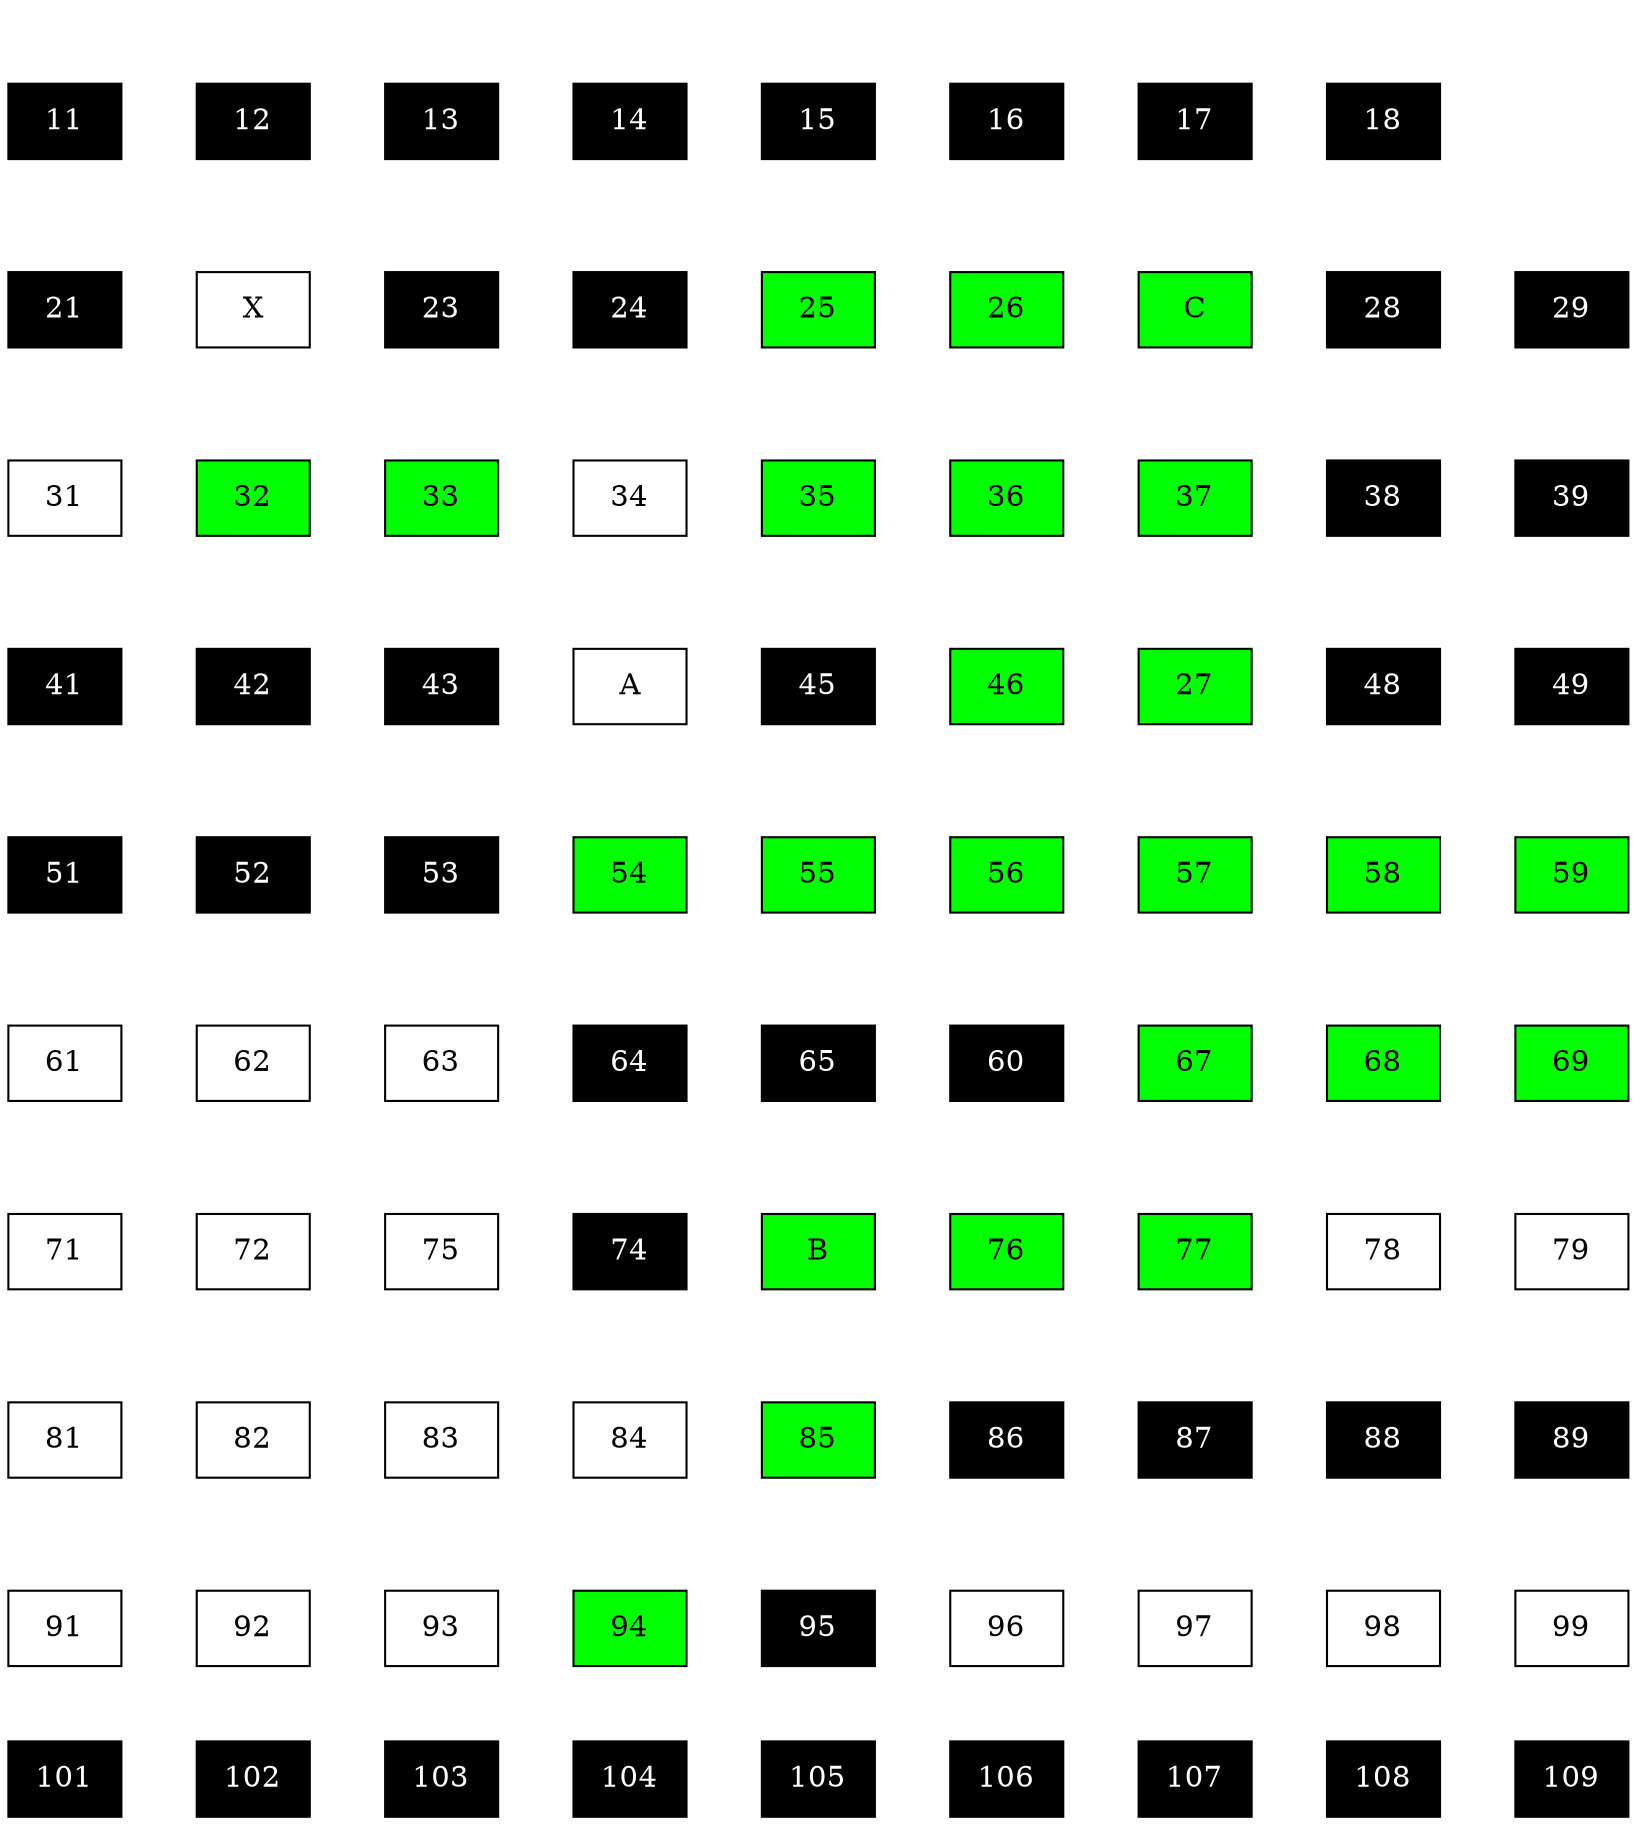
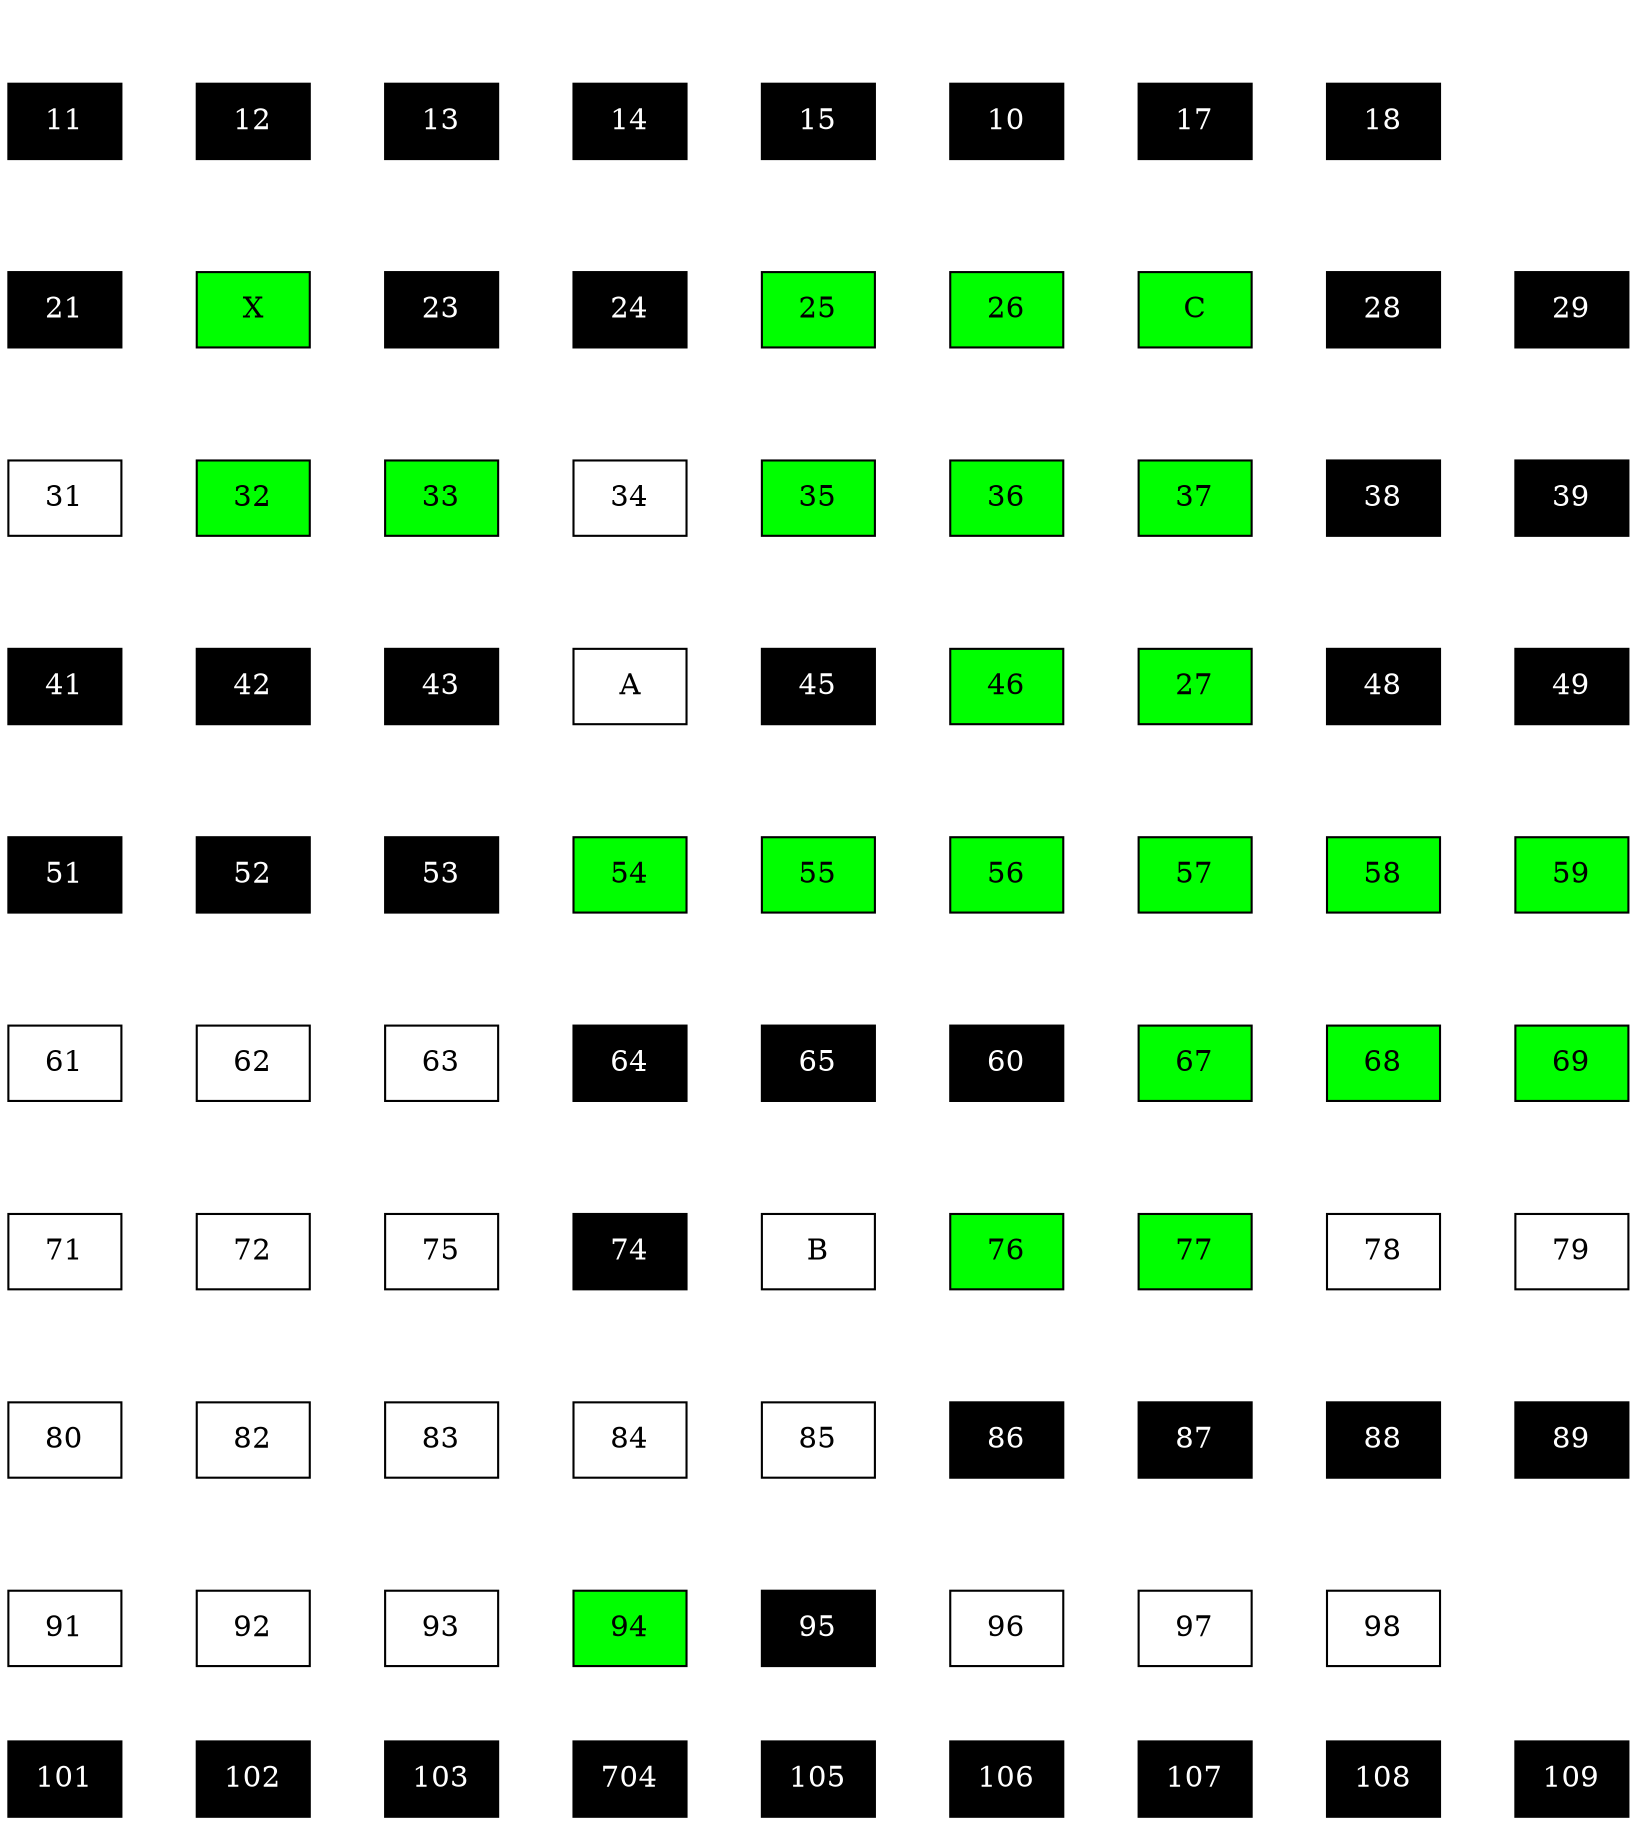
  digraph {
    rankdir=LR
    node [fillcolor=black shape=box style=filled]
    edge [style=invis]
    109 [fontcolor=white]
    108 [fontcolor=white]
    107 [fontcolor=white]
    106 [fontcolor=white]
    105 [fontcolor=white]
-   104 [fontcolor=white]
+   104 [fontcolor=white label=704]
    103 [fontcolor=white]
    102 [fontcolor=white]
    101 [fontcolor=white]
-   99 [fillcolor=white]
    98 [fillcolor=white]
    97 [fillcolor=white]
    96 [fillcolor=white]
    95 [fontcolor=white]
    94 [fillcolor=green]
    93 [fillcolor=white]
    92 [fillcolor=white]
    91 [fillcolor=white]
    89 [fontcolor=white]
    88 [fontcolor=white]
    87 [fontcolor=white]
    86 [fontcolor=white]
-   85 [fillcolor=green]
+   85 [fillcolor=white]
    84 [fillcolor=white]
    83 [fillcolor=white]
    82 [fillcolor=white]
-   81 [fillcolor=white]
+   81 [fillcolor=white label=80]
    79 [fillcolor=white]
    78 [fillcolor=white]
    77 [fillcolor=green]
    76 [fillcolor=green]
-   n32 [fillcolor=green label=" B "]
+   n32 [fillcolor=white label=" B "]
    74 [fontcolor=white]
    n34 [fillcolor=white label=75]
    72 [fillcolor=white]
    71 [fillcolor=white]
    69 [fillcolor=green]
    68 [fillcolor=green]
    67 [fillcolor=green]
    n40 [fontcolor=white label=60]
    65 [fontcolor=white]
    64 [fontcolor=white]
    63 [fillcolor=white]
    62 [fillcolor=white]
    61 [fillcolor=white]
    59 [fillcolor=green]
    58 [fillcolor=green]
    57 [fillcolor=green]
    56 [fillcolor=green]
    55 [fillcolor=green]
    54 [fillcolor=green]
    53 [fontcolor=white]
    52 [fontcolor=white]
    51 [fontcolor=white]
    49 [fontcolor=white]
    48 [fontcolor=white]
    n57 [fillcolor=green label=27]
    46 [fillcolor=green]
    45 [fontcolor=white]
    n60 [fillcolor=white label=" A "]
    43 [fontcolor=white]
    42 [fontcolor=white]
    41 [fontcolor=white]
    39 [fontcolor=white]
    38 [fontcolor=white]
    37 [fillcolor=green]
    36 [fillcolor=green]
    35 [fillcolor=green]
    34 [fillcolor=white]
    33 [fillcolor=green]
    32 [fillcolor=green]
    31 [fillcolor=white]
    29 [fontcolor=white]
    28 [fontcolor=white]
    n75 [fillcolor=green label=" C "]
    26 [fillcolor=green]
    25 [fillcolor=green]
    24 [fontcolor=white]
    23 [fontcolor=white]
-   n80 [fillcolor=white label=X]
+   n80 [fillcolor=green label=X]
    21 [fontcolor=white]
    18 [fontcolor=white]
    17 [fontcolor=white]
-   16 [fontcolor=white]
+   16 [fontcolor=white label=10]
    15 [fontcolor=white]
    14 [fontcolor=white]
    13 [fontcolor=white]
    12 [fontcolor=white]
    11 [fontcolor=white]
    subgraph sub_1 {
      109
      108
      107
      106
      105
      104
      103
      102
      101
-     99
      98
      97
      96
      95
      94
      93
      92
      91
      89
      88
      87
      86
      85
      84
      83
      82
      81
      79
      78
      77
      76
      n32
      74
      n34
      72
      71
      69
      68
      67
      n40
      65
      64
      63
      62
      61
      59
      58
      57
      56
      55
      54
      53
      52
      51
      49
      48
      n57
      46
      45
      n60
      43
      42
      41
      39
      38
      37
      36
      35
      34
      33
      32
      31
      29
      28
      n75
      26
      25
      24
      23
      n80
      21
      18
      17
      16
      15
      14
      13
      12
      11
    }
    108 -> 109
    108 -> 108
    107 -> 108
    107 -> 107
    106 -> 107
    106 -> 106
    105 -> 106
    105 -> 105
    104 -> 105
    104 -> 104
    103 -> 104
    103 -> 103
    102 -> 103
    102 -> 102
    101 -> 102
    101 -> 101
-   99 -> 99
-   98 -> 99
    98 -> 98
    98 -> 98
    97 -> 98
    97 -> 97
    97 -> 97
    96 -> 97
    96 -> 96
    96 -> 96
    95 -> 96
    95 -> 95
    95 -> 95
    94 -> 95
    94 -> 94
    94 -> 94
    93 -> 94
    93 -> 93
    93 -> 93
    92 -> 93
    92 -> 92
    92 -> 92
    91 -> 92
    91 -> 91
    91 -> 91
    89 -> 89
    88 -> 89
    88 -> 88
    88 -> 88
    87 -> 88
    87 -> 87
    87 -> 87
    86 -> 87
    86 -> 86
    86 -> 86
    85 -> 86
    85 -> 85
    85 -> 85
    84 -> 85
    84 -> 84
    84 -> 84
    83 -> 84
    83 -> 83
    83 -> 83
    82 -> 83
    82 -> 82
    82 -> 82
    81 -> 82
    81 -> 81
    81 -> 81
    79 -> 79
    78 -> 79
    78 -> 78
    78 -> 78
    77 -> 78
    77 -> 77
    77 -> 77
    76 -> 77
    76 -> 76
    76 -> 76
    n32 -> 76
    n32 -> n32
    n32 -> n32
    74 -> n32
    74 -> 74
    74 -> 74
    n34 -> 74
    n34 -> n34
    n34 -> n34
    72 -> n34
    72 -> 72
    72 -> 72
    71 -> 72
    71 -> 71
    71 -> 71
    69 -> 69
    68 -> 69
    68 -> 68
    68 -> 68
    67 -> 68
    67 -> 67
    67 -> 67
    n40 -> 67
    n40 -> n40
    n40 -> n40
    65 -> n40
    65 -> 65
    65 -> 65
    64 -> 65
    64 -> 64
    64 -> 64
    63 -> 64
    63 -> 63
    63 -> 63
    62 -> 63
    62 -> 62
    62 -> 62
    61 -> 62
    61 -> 61
    61 -> 61
    59 -> 59
    58 -> 59
    58 -> 58
    58 -> 58
    57 -> 58
    57 -> 57
    57 -> 57
    56 -> 57
    56 -> 56
    56 -> 56
    55 -> 56
    55 -> 55
    55 -> 55
    54 -> 55
    54 -> 54
    54 -> 54
    53 -> 54
    53 -> 53
    53 -> 53
    52 -> 53
    52 -> 52
    52 -> 52
    51 -> 52
    51 -> 51
    51 -> 51
    49 -> 49
    48 -> 49
    48 -> 48
    48 -> 48
    n57 -> 48
    n57 -> n57
    n57 -> n57
    46 -> n57
    46 -> 46
    46 -> 46
    45 -> 46
    45 -> 45
    45 -> 45
    n60 -> 45
    n60 -> n60
    n60 -> n60
    43 -> n60
    43 -> 43
    43 -> 43
    42 -> 43
    42 -> 42
    42 -> 42
    41 -> 42
    41 -> 41
    41 -> 41
    39 -> 39
    38 -> 39
    38 -> 38
    38 -> 38
    37 -> 38
    37 -> 37
    37 -> 37
    36 -> 37
    36 -> 36
    36 -> 36
    35 -> 36
    35 -> 35
    35 -> 35
    34 -> 35
    34 -> 34
    34 -> 34
    33 -> 34
    33 -> 33
    33 -> 33
    32 -> 33
    32 -> 32
    32 -> 32
    31 -> 32
    31 -> 31
    31 -> 31
    29 -> 29
    28 -> 29
    28 -> 28
    28 -> 28
    n75 -> 28
    n75 -> n75
    n75 -> n75
    26 -> n75
    26 -> 26
    26 -> 26
    25 -> 26
    25 -> 25
    25 -> 25
    24 -> 25
    24 -> 24
    24 -> 24
    23 -> 24
    23 -> 23
    23 -> 23
    n80 -> 23
    n80 -> n80
    n80 -> n80
    21 -> n80
    21 -> 21
    21 -> 21
    18 -> 18
    18 -> 18
    17 -> 18
    17 -> 17
    17 -> 17
    16 -> 17
    16 -> 16
    16 -> 16
    15 -> 16
    15 -> 15
    15 -> 15
    14 -> 15
    14 -> 14
    14 -> 14
    13 -> 14
    13 -> 13
    13 -> 13
    12 -> 13
    12 -> 12
    12 -> 12
    11 -> 12
    11 -> 11
    11 -> 11
  }
